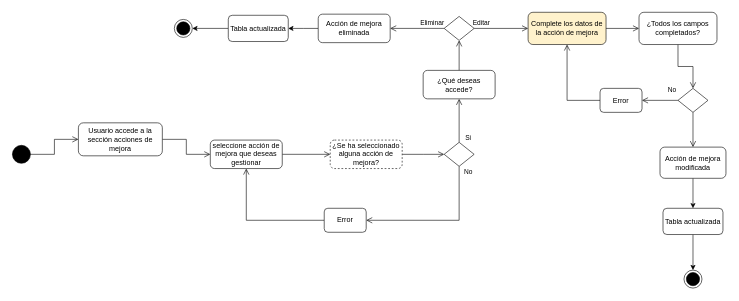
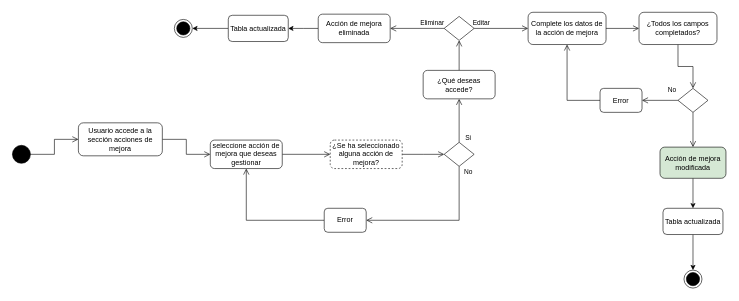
  <mxCell id="0" />
  <mxCell id="1" parent="0" />
  <mxCell id="2" style="edgeStyle=orthogonalEdgeStyle;rounded=0;orthogonalLoop=1;jettySize=auto;html=1;endArrow=open;endFill=0;endSize=8;" edge="1" parent="1" source="3" target="6"><mxGeometry relative="1" as="geometry" /></mxCell>
  <mxCell id="3" value="" style="ellipse;fillColor=strokeColor;html=1;" vertex="1" parent="1"><mxGeometry x="20" y="241.87" width="30" height="30" as="geometry" /></mxCell>
  <mxCell id="4" value="" style="ellipse;html=1;shape=endState;fillColor=strokeColor;" vertex="1" parent="1"><mxGeometry x="1140" y="450" width="30" height="30" as="geometry" /></mxCell>
  <mxCell id="5" style="edgeStyle=orthogonalEdgeStyle;shape=connector;rounded=0;orthogonalLoop=1;jettySize=auto;html=1;strokeColor=default;align=center;verticalAlign=middle;fontFamily=Helvetica;fontSize=11;fontColor=default;labelBackgroundColor=default;endArrow=open;endFill=0;endSize=8;" edge="1" parent="1" source="6" target="10"><mxGeometry relative="1" as="geometry" /></mxCell>
  <mxCell id="6" value="Usuario accede a la sección acciones de mejora" style="rounded=1;whiteSpace=wrap;html=1;" vertex="1" parent="1"><mxGeometry x="130" y="204.37" width="140" height="55" as="geometry" /></mxCell>
  <mxCell id="7" style="edgeStyle=orthogonalEdgeStyle;rounded=0;orthogonalLoop=1;jettySize=auto;html=1;entryX=1;entryY=0.5;entryDx=0;entryDy=0;" edge="1" parent="1" source="8" target="42"><mxGeometry relative="1" as="geometry" /></mxCell>
  <mxCell id="8" value="Acción de mejora eliminada" style="rounded=1;whiteSpace=wrap;html=1;" vertex="1" parent="1"><mxGeometry x="530" y="23.12" width="120" height="47.5" as="geometry" /></mxCell>
  <mxCell id="9" style="edgeStyle=orthogonalEdgeStyle;shape=connector;rounded=0;orthogonalLoop=1;jettySize=auto;html=1;strokeColor=default;align=center;verticalAlign=middle;fontFamily=Helvetica;fontSize=11;fontColor=default;labelBackgroundColor=default;endArrow=open;endFill=0;endSize=8;" edge="1" parent="1" source="10" target="12"><mxGeometry relative="1" as="geometry" /></mxCell>
  <mxCell id="10" value="seleccione acción de mejora que deseas gestionar" style="rounded=1;whiteSpace=wrap;html=1;" vertex="1" parent="1"><mxGeometry x="350" y="233.12" width="120" height="47.5" as="geometry" /></mxCell>
  <mxCell id="11" style="edgeStyle=orthogonalEdgeStyle;shape=connector;rounded=0;orthogonalLoop=1;jettySize=auto;html=1;strokeColor=default;align=center;verticalAlign=middle;fontFamily=Helvetica;fontSize=11;fontColor=default;labelBackgroundColor=default;endArrow=open;endFill=0;endSize=8;" edge="1" parent="1" source="12" target="15"><mxGeometry relative="1" as="geometry" /></mxCell>
  <mxCell id="12" value="¿Se ha seleccionado alguna acción de mejora?" style="rounded=1;whiteSpace=wrap;html=1;dashed=1;" vertex="1" parent="1"><mxGeometry x="550" y="233.12" width="120" height="47.5" as="geometry" /></mxCell>
  <mxCell id="13" style="edgeStyle=orthogonalEdgeStyle;shape=connector;rounded=0;orthogonalLoop=1;jettySize=auto;html=1;entryX=1;entryY=0.5;entryDx=0;entryDy=0;strokeColor=default;align=center;verticalAlign=middle;fontFamily=Helvetica;fontSize=11;fontColor=default;labelBackgroundColor=default;endArrow=open;endFill=0;endSize=8;" edge="1" parent="1" source="15" target="17"><mxGeometry relative="1" as="geometry"><Array as="points"><mxPoint x="765" y="366.87" /></Array></mxGeometry></mxCell>
  <mxCell id="14" style="edgeStyle=orthogonalEdgeStyle;shape=connector;rounded=0;orthogonalLoop=1;jettySize=auto;html=1;entryX=0.5;entryY=1;entryDx=0;entryDy=0;strokeColor=default;align=center;verticalAlign=middle;fontFamily=Helvetica;fontSize=11;fontColor=default;labelBackgroundColor=default;endArrow=open;endFill=0;endSize=8;" edge="1" parent="1" source="15" target="20"><mxGeometry relative="1" as="geometry" /></mxCell>
  <mxCell id="15" value="" style="rhombus;whiteSpace=wrap;html=1;" vertex="1" parent="1"><mxGeometry x="740" y="236.87" width="50" height="40" as="geometry" /></mxCell>
  <mxCell id="16" style="edgeStyle=orthogonalEdgeStyle;shape=connector;rounded=0;orthogonalLoop=1;jettySize=auto;html=1;strokeColor=default;align=center;verticalAlign=middle;fontFamily=Helvetica;fontSize=11;fontColor=default;labelBackgroundColor=default;endArrow=open;endFill=0;endSize=8;" edge="1" parent="1" source="17" target="10"><mxGeometry relative="1" as="geometry" /></mxCell>
  <mxCell id="17" value="Error" style="rounded=1;whiteSpace=wrap;html=1;" vertex="1" parent="1"><mxGeometry x="540" y="346.87" width="70" height="40" as="geometry" /></mxCell>
  <mxCell id="18" value="No" style="text;html=1;align=center;verticalAlign=middle;resizable=0;points=[];autosize=1;strokeColor=none;fillColor=none;fontFamily=Helvetica;fontSize=11;fontColor=default;labelBackgroundColor=default;" vertex="1" parent="1"><mxGeometry x="760" y="271.87" width="40" height="30" as="geometry" /></mxCell>
  <mxCell id="19" style="edgeStyle=orthogonalEdgeStyle;shape=connector;rounded=0;orthogonalLoop=1;jettySize=auto;html=1;strokeColor=default;align=center;verticalAlign=middle;fontFamily=Helvetica;fontSize=11;fontColor=default;labelBackgroundColor=default;endArrow=open;endFill=0;endSize=8;" edge="1" parent="1" source="20" target="24"><mxGeometry relative="1" as="geometry" /></mxCell>
  <mxCell id="20" value="¿Qué deseas accede?" style="rounded=1;whiteSpace=wrap;html=1;" vertex="1" parent="1"><mxGeometry x="705" y="116.87" width="120" height="47.5" as="geometry" /></mxCell>
  <mxCell id="21" style="edgeStyle=orthogonalEdgeStyle;shape=connector;rounded=0;orthogonalLoop=1;jettySize=auto;html=1;entryX=1;entryY=0.5;entryDx=0;entryDy=0;strokeColor=default;align=center;verticalAlign=middle;fontFamily=Helvetica;fontSize=11;fontColor=default;labelBackgroundColor=default;endArrow=open;endFill=0;endSize=8;" edge="1" parent="1" source="24" target="8"><mxGeometry relative="1" as="geometry" /></mxCell>
  <mxCell id="22" style="edgeStyle=orthogonalEdgeStyle;shape=connector;rounded=0;orthogonalLoop=1;jettySize=auto;html=1;entryX=0;entryY=0.5;entryDx=0;entryDy=0;strokeColor=default;align=center;verticalAlign=middle;fontFamily=Helvetica;fontSize=11;fontColor=default;labelBackgroundColor=default;endArrow=open;endFill=0;endSize=8;" edge="1" parent="1" source="24" target="28"><mxGeometry relative="1" as="geometry" /></mxCell>
  <mxCell id="23" value="Editar" style="edgeLabel;html=1;align=center;verticalAlign=middle;resizable=0;points=[];fontFamily=Helvetica;fontSize=11;fontColor=default;labelBackgroundColor=default;" connectable="0" vertex="1" parent="22"><mxGeometry x="-0.481" y="11" relative="1" as="geometry"><mxPoint x="-11" y="2" as="offset" /></mxGeometry></mxCell>
  <mxCell id="24" value="" style="rhombus;whiteSpace=wrap;html=1;" vertex="1" parent="1"><mxGeometry x="740" y="26.87" width="50" height="40" as="geometry" /></mxCell>
  <mxCell id="25" value="" style="ellipse;html=1;shape=endState;fillColor=strokeColor;" vertex="1" parent="1"><mxGeometry x="290" y="31.87" width="30" height="30" as="geometry" /></mxCell>
  <mxCell id="26" value="Eliminar" style="text;html=1;align=center;verticalAlign=middle;resizable=0;points=[];autosize=1;strokeColor=none;fillColor=none;fontFamily=Helvetica;fontSize=11;fontColor=default;labelBackgroundColor=default;" vertex="1" parent="1"><mxGeometry x="690" y="23.12" width="60" height="30" as="geometry" /></mxCell>
  <mxCell id="27" style="edgeStyle=orthogonalEdgeStyle;shape=connector;rounded=0;orthogonalLoop=1;jettySize=auto;html=1;entryX=0;entryY=0.5;entryDx=0;entryDy=0;strokeColor=default;align=center;verticalAlign=middle;fontFamily=Helvetica;fontSize=11;fontColor=default;labelBackgroundColor=default;endArrow=open;endFill=0;endSize=8;" edge="1" parent="1" source="28" target="34"><mxGeometry relative="1" as="geometry" /></mxCell>
- <mxCell id="28" value="Complete los datos de la acción de mejora" style="rounded=1;whiteSpace=wrap;html=1;fillColor=#fff2cc;" vertex="1" parent="1"><mxGeometry x="880" y="20" width="130" height="53.75" as="geometry" /></mxCell>
+ <mxCell id="28" value="Complete los datos de la acción de mejora" style="rounded=1;whiteSpace=wrap;html=1;" vertex="1" parent="1"><mxGeometry x="880" y="20" width="130" height="53.75" as="geometry" /></mxCell>
  <mxCell id="29" value="Si" style="text;html=1;align=center;verticalAlign=middle;resizable=0;points=[];autosize=1;strokeColor=none;fillColor=none;fontFamily=Helvetica;fontSize=11;fontColor=default;labelBackgroundColor=default;" vertex="1" parent="1"><mxGeometry x="765" y="214.87" width="30" height="30" as="geometry" /></mxCell>
  <mxCell id="30" style="edgeStyle=orthogonalEdgeStyle;shape=connector;rounded=0;orthogonalLoop=1;jettySize=auto;html=1;strokeColor=default;align=center;verticalAlign=middle;fontFamily=Helvetica;fontSize=11;fontColor=default;labelBackgroundColor=default;endArrow=open;endFill=0;endSize=8;" edge="1" parent="1" source="32" target="36"><mxGeometry relative="1" as="geometry" /></mxCell>
  <mxCell id="31" style="edgeStyle=orthogonalEdgeStyle;shape=connector;rounded=0;orthogonalLoop=1;jettySize=auto;html=1;entryX=0.5;entryY=0;entryDx=0;entryDy=0;strokeColor=default;align=center;verticalAlign=middle;fontFamily=Helvetica;fontSize=11;fontColor=default;labelBackgroundColor=default;endArrow=open;endFill=0;endSize=8;" edge="1" parent="1" source="32" target="39"><mxGeometry relative="1" as="geometry" /></mxCell>
  <mxCell id="32" value="" style="rhombus;whiteSpace=wrap;html=1;" vertex="1" parent="1"><mxGeometry x="1130" y="146.87" width="50" height="40" as="geometry" /></mxCell>
  <mxCell id="33" style="edgeStyle=orthogonalEdgeStyle;shape=connector;rounded=0;orthogonalLoop=1;jettySize=auto;html=1;entryX=0.5;entryY=0;entryDx=0;entryDy=0;strokeColor=default;align=center;verticalAlign=middle;fontFamily=Helvetica;fontSize=11;fontColor=default;labelBackgroundColor=default;endArrow=open;endFill=0;endSize=8;" edge="1" parent="1" source="34" target="32"><mxGeometry relative="1" as="geometry" /></mxCell>
  <mxCell id="34" value="¿Todos los campos completados?" style="rounded=1;whiteSpace=wrap;html=1;" vertex="1" parent="1"><mxGeometry x="1065" y="20" width="130" height="53.75" as="geometry" /></mxCell>
  <mxCell id="35" style="edgeStyle=orthogonalEdgeStyle;shape=connector;rounded=0;orthogonalLoop=1;jettySize=auto;html=1;entryX=0.5;entryY=1;entryDx=0;entryDy=0;strokeColor=default;align=center;verticalAlign=middle;fontFamily=Helvetica;fontSize=11;fontColor=default;labelBackgroundColor=default;endArrow=open;endFill=0;endSize=8;" edge="1" parent="1" source="36" target="28"><mxGeometry relative="1" as="geometry"><Array as="points"><mxPoint x="945" y="166.87" /></Array></mxGeometry></mxCell>
  <mxCell id="36" value="Error" style="rounded=1;whiteSpace=wrap;html=1;" vertex="1" parent="1"><mxGeometry x="1000" y="146.87" width="70" height="40" as="geometry" /></mxCell>
  <mxCell id="37" value="No" style="text;html=1;align=center;verticalAlign=middle;resizable=0;points=[];autosize=1;strokeColor=none;fillColor=none;fontFamily=Helvetica;fontSize=11;fontColor=default;labelBackgroundColor=default;" vertex="1" parent="1"><mxGeometry x="1100" y="134.37" width="40" height="30" as="geometry" /></mxCell>
  <mxCell id="38" style="edgeStyle=orthogonalEdgeStyle;rounded=0;orthogonalLoop=1;jettySize=auto;html=1;entryX=0.5;entryY=0;entryDx=0;entryDy=0;" edge="1" parent="1" source="39" target="44"><mxGeometry relative="1" as="geometry" /></mxCell>
- <mxCell id="39" value="Acción de mejora modificada" style="rounded=1;whiteSpace=wrap;html=1;" vertex="1" parent="1"><mxGeometry x="1100" y="244.87" width="110" height="52" as="geometry" /></mxCell>
+ <mxCell id="39" value="Acción de mejora modificada" style="rounded=1;whiteSpace=wrap;html=1;fillColor=#d5e8d4;" vertex="1" parent="1"><mxGeometry x="1100" y="244.87" width="110" height="52" as="geometry" /></mxCell>
  <mxCell id="40" style="edgeStyle=orthogonalEdgeStyle;shape=connector;rounded=0;orthogonalLoop=1;jettySize=auto;html=1;exitX=0.5;exitY=1;exitDx=0;exitDy=0;strokeColor=default;align=center;verticalAlign=middle;fontFamily=Helvetica;fontSize=11;fontColor=default;labelBackgroundColor=default;endArrow=open;endFill=0;endSize=8;" edge="1" parent="1" source="39" target="39"><mxGeometry relative="1" as="geometry" /></mxCell>
  <mxCell id="41" style="edgeStyle=orthogonalEdgeStyle;rounded=0;orthogonalLoop=1;jettySize=auto;html=1;entryX=1;entryY=0.5;entryDx=0;entryDy=0;" edge="1" parent="1" source="42" target="25"><mxGeometry relative="1" as="geometry" /></mxCell>
  <mxCell id="42" value="Tabla actualizada" style="rounded=1;whiteSpace=wrap;html=1;" vertex="1" parent="1"><mxGeometry x="380" y="25" width="100" height="43.75" as="geometry" /></mxCell>
  <mxCell id="43" style="edgeStyle=orthogonalEdgeStyle;rounded=0;orthogonalLoop=1;jettySize=auto;html=1;" edge="1" parent="1" source="44" target="4"><mxGeometry relative="1" as="geometry" /></mxCell>
  <mxCell id="44" value="Tabla actualizada" style="rounded=1;whiteSpace=wrap;html=1;" vertex="1" parent="1"><mxGeometry x="1105" y="346.87" width="100" height="43.75" as="geometry" /></mxCell>
